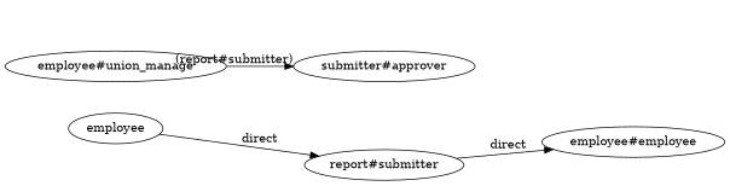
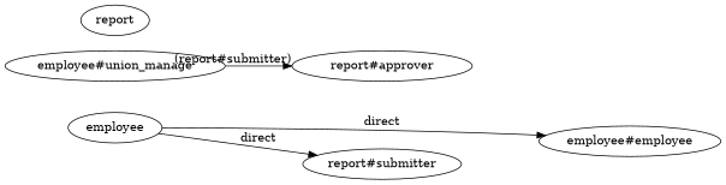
  digraph {
    rankdir=LR
    n1 [label=employee]
    n2 [label="employee#employee"]
    n3 [label="report#submitter"]
    n4 [label="employee#union_manage"]
-   n5 [label="submitter#approver"]
-   n3 -> n2 [label=direct]
+   n5 [label="report#approver"]
+   n6 [label=report]
+   n1 -> n2 [label=direct]
    n1 -> n3 [label=direct]
    n4 -> n5 [headlabel="(report#submitter)"]
  }
